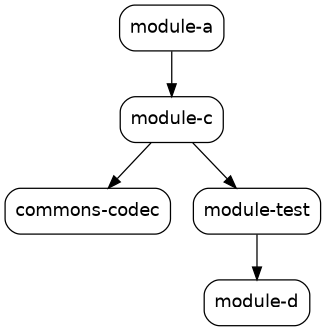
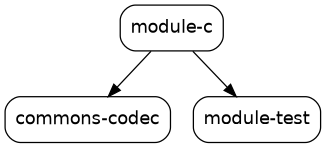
  digraph {
    node [fontname=Helvetica fontsize=14 shape=box style=rounded]
    edge [fontname=Helvetica fontsize=10]
    n1 [label=<module-c>]
    n2 [label=<commons-codec>]
    n3 [label=<module-test>]
-   n4 [label=<module-a>]
-   n5 [label=<module-d>]
    n1 -> n2
    n1 -> n3
-   n3 -> n5
-   n4 -> n1
  }
